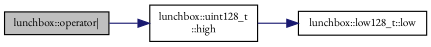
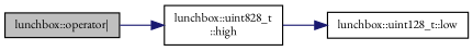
  digraph {
    fontname="EB Garamond"
    rankdir=LR
    node [color=black fillcolor=white fontname="EB Garamond" fontsize=10 shape=record style=filled]
    edge [color=midnightblue fontname="EB Garamond" fontsize=10 labelfontname=Sans labelfontsize=10 style=solid]
    n1 [fillcolor=grey75 fontcolor=black height=0.2 label="lunchbox::operator\|" width=0.4]
-   n2 [height=0.2 label="lunchbox::uint128_t\l::high" width=0.4]
-   n3 [height=0.2 label="lunchbox::low128_t::low" width=0.4]
+   n2 [height=0.2 label="lunchbox::uint828_t\l::high" width=0.4]
+   n3 [height=0.2 label="lunchbox::uint128_t::low" width=0.4]
    n1 -> n2
    n2 -> n3
  }
